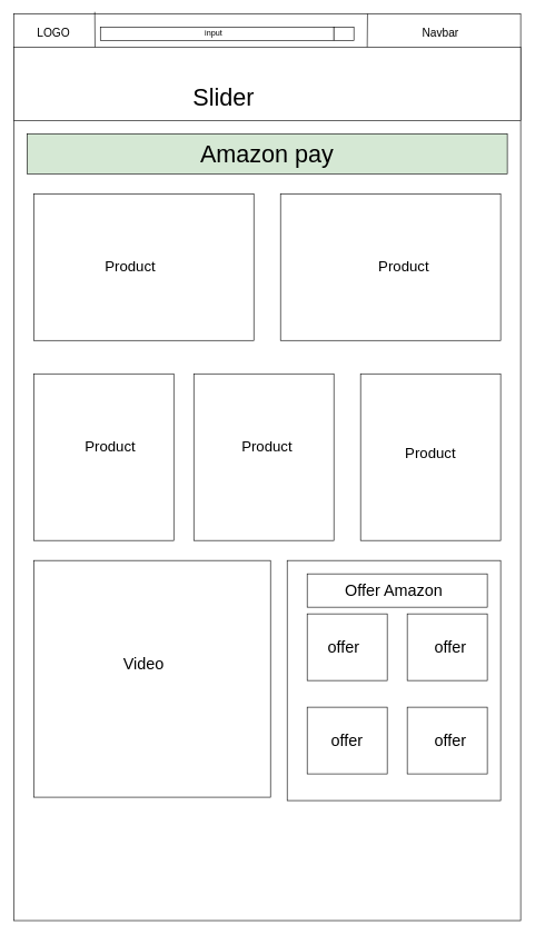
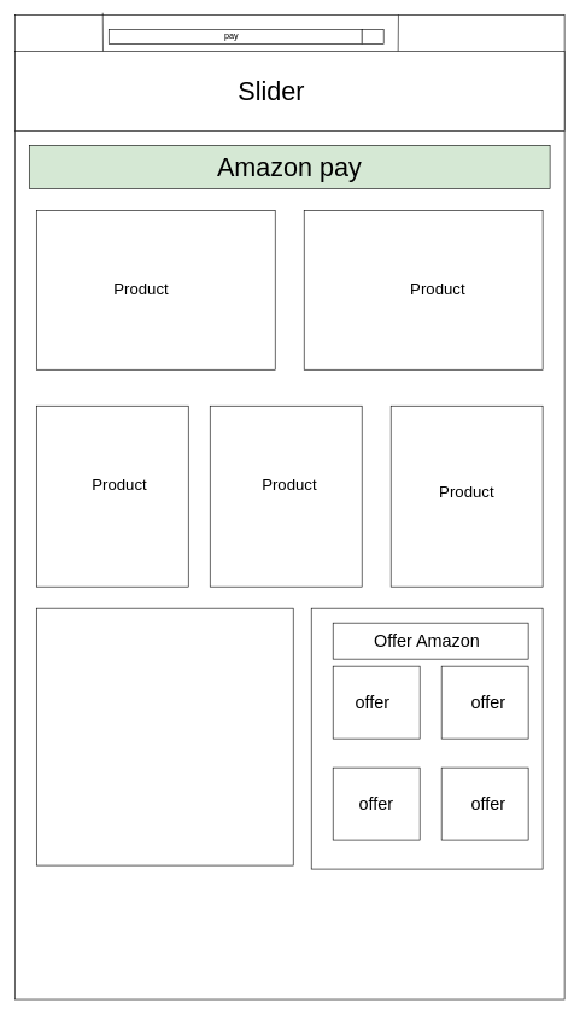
  <mxCell id="0" />
  <mxCell id="1" parent="0" />
  <mxCell id="2" value="" style="rounded=0;whiteSpace=wrap;html=1;" parent="1" vertex="1"><mxGeometry x="20" y="20" width="760" height="1360" as="geometry" /></mxCell>
  <mxCell id="3" value="" style="rounded=0;whiteSpace=wrap;html=1;fontSize=12;" parent="1" vertex="1"><mxGeometry x="20" y="70" width="760" height="110" as="geometry" /></mxCell>
  <mxCell id="4" value="" style="endArrow=none;html=1;exitX=0.16;exitY=-0.002;exitDx=0;exitDy=0;exitPerimeter=0;" parent="1" source="2" edge="1"><mxGeometry width="50" height="50" relative="1" as="geometry"><mxPoint x="380" y="300" as="sourcePoint" /><mxPoint x="142" y="70" as="targetPoint" /></mxGeometry></mxCell>
  <mxCell id="5" value="" style="rounded=0;whiteSpace=wrap;html=1;" parent="1" vertex="1"><mxGeometry x="150" y="40" width="350" height="20" as="geometry" /></mxCell>
  <mxCell id="6" value="" style="rounded=0;whiteSpace=wrap;html=1;" parent="1" vertex="1"><mxGeometry x="500" y="40" width="30" height="20" as="geometry" /></mxCell>
  <mxCell id="7" value="" style="endArrow=none;html=1;entryX=0.698;entryY=0;entryDx=0;entryDy=0;entryPerimeter=0;" parent="1" target="2" edge="1"><mxGeometry width="50" height="50" relative="1" as="geometry"><mxPoint x="550" y="70" as="sourcePoint" /><mxPoint x="430" y="250" as="targetPoint" /></mxGeometry></mxCell>
- <mxCell id="8" value="Navbar" style="text;html=1;strokeColor=none;fillColor=none;align=center;verticalAlign=middle;whiteSpace=wrap;rounded=0;fontSize=17;" parent="1" vertex="1"><mxGeometry x="580" y="35" width="160" height="30" as="geometry" /></mxCell>
- <mxCell id="9" value="LOGO" style="text;html=1;strokeColor=none;fillColor=none;align=center;verticalAlign=middle;whiteSpace=wrap;rounded=0;fontSize=17;" parent="1" vertex="1"><mxGeometry x="50" y="40" width="60" height="20" as="geometry" /></mxCell>
- <mxCell id="10" value="Slider" style="text;html=1;strokeColor=none;fillColor=none;align=center;verticalAlign=middle;whiteSpace=wrap;rounded=0;fontSize=36;" parent="1" vertex="1"><mxGeometry x="100" y="115" width="470" height="60" as="geometry" /></mxCell>
+ <mxCell id="10" value="Slider" style="text;html=1;strokeColor=none;fillColor=none;align=center;verticalAlign=middle;whiteSpace=wrap;rounded=0;fontSize=36;" parent="1" vertex="1"><mxGeometry x="140" y="95" width="470" height="60" as="geometry" /></mxCell>
  <mxCell id="11" value="Amazon pay" style="rounded=0;whiteSpace=wrap;html=1;fontSize=36;fillColor=#d5e8d4;" parent="1" vertex="1"><mxGeometry x="40" y="200" width="720" height="60" as="geometry" /></mxCell>
  <mxCell id="12" value="" style="rounded=0;whiteSpace=wrap;html=1;fontSize=36;" parent="1" vertex="1"><mxGeometry x="50" y="290" width="330" height="220" as="geometry" /></mxCell>
  <mxCell id="13" value="" style="rounded=0;whiteSpace=wrap;html=1;fontSize=36;" parent="1" vertex="1"><mxGeometry x="420" y="290" width="330" height="220" as="geometry" /></mxCell>
  <mxCell id="14" value="Product" style="text;html=1;strokeColor=none;fillColor=none;align=center;verticalAlign=middle;whiteSpace=wrap;rounded=0;fontSize=22;" parent="1" vertex="1"><mxGeometry x="140" y="390" width="110" height="20" as="geometry" /></mxCell>
  <mxCell id="15" value="Product" style="text;html=1;strokeColor=none;fillColor=none;align=center;verticalAlign=middle;whiteSpace=wrap;rounded=0;fontSize=22;" parent="1" vertex="1"><mxGeometry x="550" y="390" width="110" height="20" as="geometry" /></mxCell>
- <mxCell id="16" value="input" style="text;html=1;strokeColor=none;fillColor=none;align=center;verticalAlign=middle;whiteSpace=wrap;rounded=0;fontSize=12;" parent="1" vertex="1"><mxGeometry x="300" y="40" width="40" height="20" as="geometry" /></mxCell>
+ <mxCell id="16" value="pay" style="text;html=1;strokeColor=none;fillColor=none;align=center;verticalAlign=middle;whiteSpace=wrap;rounded=0;fontSize=12;" parent="1" vertex="1"><mxGeometry x="300" y="40" width="40" height="20" as="geometry" /></mxCell>
  <mxCell id="17" value="" style="rounded=0;whiteSpace=wrap;html=1;fontSize=12;" parent="1" vertex="1"><mxGeometry x="50" y="560" width="210" height="250" as="geometry" /></mxCell>
  <mxCell id="18" value="" style="rounded=0;whiteSpace=wrap;html=1;fontSize=12;" parent="1" vertex="1"><mxGeometry x="290" y="560" width="210" height="250" as="geometry" /></mxCell>
  <mxCell id="19" value="" style="rounded=0;whiteSpace=wrap;html=1;fontSize=12;" parent="1" vertex="1"><mxGeometry x="540" y="560" width="210" height="250" as="geometry" /></mxCell>
  <mxCell id="20" value="Product" style="text;html=1;strokeColor=none;fillColor=none;align=center;verticalAlign=middle;whiteSpace=wrap;rounded=0;fontSize=22;" parent="1" vertex="1"><mxGeometry x="590" y="670" width="110" height="20" as="geometry" /></mxCell>
  <mxCell id="21" value="Product" style="text;html=1;strokeColor=none;fillColor=none;align=center;verticalAlign=middle;whiteSpace=wrap;rounded=0;fontSize=22;" parent="1" vertex="1"><mxGeometry x="110" y="660" width="110" height="20" as="geometry" /></mxCell>
  <mxCell id="22" value="Product" style="text;html=1;strokeColor=none;fillColor=none;align=center;verticalAlign=middle;whiteSpace=wrap;rounded=0;fontSize=22;" parent="1" vertex="1"><mxGeometry x="345" y="660" width="110" height="20" as="geometry" /></mxCell>
  <mxCell id="23" value="" style="whiteSpace=wrap;html=1;aspect=fixed;fontSize=12;" parent="1" vertex="1"><mxGeometry x="50" y="840" width="355" height="355" as="geometry" /></mxCell>
- <mxCell id="24" value="Video" style="text;html=1;strokeColor=none;fillColor=none;align=center;verticalAlign=middle;whiteSpace=wrap;rounded=0;fontSize=24;" parent="1" vertex="1"><mxGeometry x="135" y="970" width="160" height="50" as="geometry" /></mxCell>
  <mxCell id="25" value="" style="rounded=0;whiteSpace=wrap;html=1;fontSize=24;" parent="1" vertex="1"><mxGeometry x="430" y="840" width="320" height="360" as="geometry" /></mxCell>
  <mxCell id="26" value="" style="rounded=0;whiteSpace=wrap;html=1;fontSize=24;" parent="1" vertex="1"><mxGeometry x="460" y="920" width="120" height="100" as="geometry" /></mxCell>
  <mxCell id="27" value="" style="rounded=0;whiteSpace=wrap;html=1;fontSize=24;" parent="1" vertex="1"><mxGeometry x="610" y="1060" width="120" height="100" as="geometry" /></mxCell>
  <mxCell id="28" value="" style="rounded=0;whiteSpace=wrap;html=1;fontSize=24;" parent="1" vertex="1"><mxGeometry x="610" y="920" width="120" height="100" as="geometry" /></mxCell>
  <mxCell id="29" value="" style="rounded=0;whiteSpace=wrap;html=1;fontSize=24;" parent="1" vertex="1"><mxGeometry x="460" y="1060" width="120" height="100" as="geometry" /></mxCell>
  <mxCell id="30" value="" style="rounded=0;whiteSpace=wrap;html=1;fontSize=24;" parent="1" vertex="1"><mxGeometry x="460" y="860" width="270" height="50" as="geometry" /></mxCell>
  <mxCell id="31" value="Offer Amazon" style="text;html=1;strokeColor=none;fillColor=none;align=center;verticalAlign=middle;whiteSpace=wrap;rounded=0;fontSize=24;" parent="1" vertex="1"><mxGeometry x="485" y="867.5" width="210" height="35" as="geometry" /></mxCell>
  <mxCell id="32" value="offer" style="text;html=1;strokeColor=none;fillColor=none;align=center;verticalAlign=middle;whiteSpace=wrap;rounded=0;fontSize=24;" parent="1" vertex="1"><mxGeometry x="655" y="1100" width="40" height="20" as="geometry" /></mxCell>
  <mxCell id="33" value="offer" style="text;html=1;strokeColor=none;fillColor=none;align=center;verticalAlign=middle;whiteSpace=wrap;rounded=0;fontSize=24;" parent="1" vertex="1"><mxGeometry x="655" y="960" width="40" height="20" as="geometry" /></mxCell>
  <mxCell id="34" value="offer" style="text;html=1;strokeColor=none;fillColor=none;align=center;verticalAlign=middle;whiteSpace=wrap;rounded=0;fontSize=24;" parent="1" vertex="1"><mxGeometry x="495" y="960" width="40" height="20" as="geometry" /></mxCell>
  <mxCell id="35" value="offer" style="text;html=1;strokeColor=none;fillColor=none;align=center;verticalAlign=middle;whiteSpace=wrap;rounded=0;fontSize=24;" parent="1" vertex="1"><mxGeometry x="500" y="1100" width="40" height="20" as="geometry" /></mxCell>
